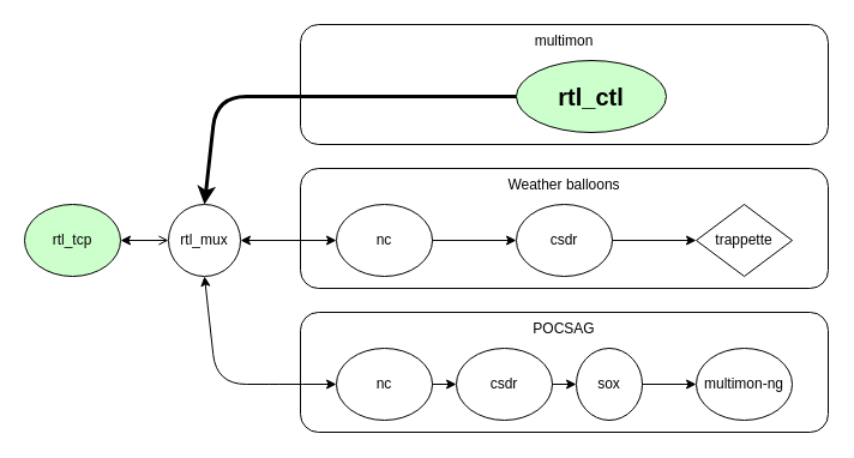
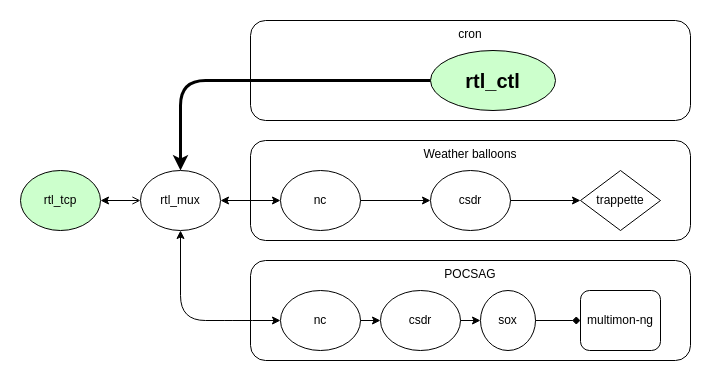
  <mxCell id="0" />
  <mxCell id="1" parent="0" />
  <mxCell id="2" value="POCSAG" style="rounded=1;whiteSpace=wrap;html=1;labelBackgroundColor=none;fillColor=#FFFFFF;verticalAlign=top;" vertex="1" parent="1"><mxGeometry x="250" y="260" width="440" height="100" as="geometry" /></mxCell>
  <mxCell id="3" value="Weather balloons" style="rounded=1;whiteSpace=wrap;html=1;labelBackgroundColor=none;fillColor=#FFFFFF;verticalAlign=top;" vertex="1" parent="1"><mxGeometry x="250" y="140" width="440" height="100" as="geometry" /></mxCell>
- <mxCell id="4" value="multimon" style="rounded=1;whiteSpace=wrap;html=1;align=center;imageVerticalAlign=top;verticalAlign=top;" vertex="1" parent="1"><mxGeometry x="250" y="20" width="440" height="100" as="geometry" /></mxCell>
+ <mxCell id="4" value="cron" style="rounded=1;whiteSpace=wrap;html=1;align=center;imageVerticalAlign=top;verticalAlign=top;" vertex="1" parent="1"><mxGeometry x="250" y="20" width="440" height="100" as="geometry" /></mxCell>
  <mxCell id="5" value="rtl_tcp" style="ellipse;whiteSpace=wrap;html=1;fillColor=#ccffcc;" vertex="1" parent="1"><mxGeometry x="20" y="170" width="80" height="60" as="geometry" /></mxCell>
- <mxCell id="6" value="rtl_mux" style="ellipse;whiteSpace=wrap;html=1;" vertex="1" parent="1"><mxGeometry x="140" y="170" width="60" height="60" as="geometry" /></mxCell>
+ <mxCell id="6" value="rtl_mux" style="ellipse;whiteSpace=wrap;html=1;" vertex="1" parent="1"><mxGeometry x="140" y="170" width="80" height="60" as="geometry" /></mxCell>
  <mxCell id="7" value="rtl_ctl" style="ellipse;whiteSpace=wrap;html=1;labelBackgroundColor=none;fillColor=#CCFFCC;fontStyle=1;fontSize=20;" vertex="1" parent="1"><mxGeometry x="430" y="50" width="125" height="60" as="geometry" /></mxCell>
  <mxCell id="8" value="nc" style="ellipse;whiteSpace=wrap;html=1;" vertex="1" parent="1"><mxGeometry x="280" y="170" width="80" height="60" as="geometry" /></mxCell>
  <mxCell id="9" value="sox" style="ellipse;whiteSpace=wrap;html=1;" vertex="1" parent="1"><mxGeometry x="480" y="290" width="55" height="60" as="geometry" /></mxCell>
  <mxCell id="10" value="csdr" style="ellipse;whiteSpace=wrap;html=1;" vertex="1" parent="1"><mxGeometry x="380" y="290" width="80" height="60" as="geometry" /></mxCell>
  <mxCell id="11" value="nc" style="ellipse;whiteSpace=wrap;html=1;" vertex="1" parent="1"><mxGeometry x="280" y="290" width="80" height="60" as="geometry" /></mxCell>
  <mxCell id="12" value="csdr" style="ellipse;whiteSpace=wrap;html=1;" vertex="1" parent="1"><mxGeometry x="430" y="170" width="80" height="60" as="geometry" /></mxCell>
- <mxCell id="13" value="multimon-ng" style="ellipse;whiteSpace=wrap;html=1;" vertex="1" parent="1"><mxGeometry x="580" y="290" width="80" height="60" as="geometry" /></mxCell>
+ <mxCell id="13" value="multimon-ng" style="whiteSpace=wrap;html=1;rounded=1;" vertex="1" parent="1"><mxGeometry x="580" y="290" width="80" height="60" as="geometry" /></mxCell>
  <mxCell id="14" value="trappette" style="rhombus;whiteSpace=wrap;html=1;" vertex="1" parent="1"><mxGeometry x="580" y="170" width="80" height="60" as="geometry" /></mxCell>
  <mxCell id="15" value="" style="endArrow=open;startArrow=classic;html=1;rounded=0;entryX=0;entryY=0.5;entryDx=0;entryDy=0;exitX=1;exitY=0.5;exitDx=0;exitDy=0;" edge="1" parent="1" source="5" target="6"><mxGeometry width="50" height="50" relative="1" as="geometry"><mxPoint x="50" y="320" as="sourcePoint" /><mxPoint x="100" y="270" as="targetPoint" /></mxGeometry></mxCell>
  <mxCell id="16" value="" style="endArrow=classic;startArrow=classic;html=1;rounded=0;entryX=0;entryY=0.5;entryDx=0;entryDy=0;exitX=1;exitY=0.5;exitDx=0;exitDy=0;" edge="1" parent="1" source="6" target="8"><mxGeometry width="50" height="50" relative="1" as="geometry"><mxPoint x="90" y="350" as="sourcePoint" /><mxPoint x="140" y="300" as="targetPoint" /></mxGeometry></mxCell>
  <mxCell id="17" value="" style="endArrow=classic;startArrow=classic;html=1;entryX=0;entryY=0.5;entryDx=0;entryDy=0;exitX=0.5;exitY=1;exitDx=0;exitDy=0;rounded=1;arcSize=50;" edge="1" parent="1" source="6" target="11"><mxGeometry width="50" height="50" relative="1" as="geometry"><mxPoint x="360" y="300" as="sourcePoint" /><mxPoint x="410" y="250" as="targetPoint" /><Array as="points"><mxPoint x="180" y="320" /><mxPoint x="230" y="320" /></Array></mxGeometry></mxCell>
  <mxCell id="18" value="" style="endArrow=classic;html=1;rounded=0;entryX=0;entryY=0.5;entryDx=0;entryDy=0;exitX=1;exitY=0.5;exitDx=0;exitDy=0;" edge="1" parent="1" source="8" target="12"><mxGeometry width="50" height="50" relative="1" as="geometry"><mxPoint x="360" y="300" as="sourcePoint" /><mxPoint x="410" y="250" as="targetPoint" /></mxGeometry></mxCell>
  <mxCell id="19" value="" style="endArrow=classic;html=1;rounded=0;fontSize=20;entryX=0;entryY=0.5;entryDx=0;entryDy=0;exitX=1;exitY=0.5;exitDx=0;exitDy=0;" edge="1" parent="1" source="12" target="14"><mxGeometry width="50" height="50" relative="1" as="geometry"><mxPoint x="360" y="300" as="sourcePoint" /><mxPoint x="410" y="250" as="targetPoint" /></mxGeometry></mxCell>
  <mxCell id="20" value="" style="endArrow=classic;html=1;rounded=0;fontSize=20;exitX=1;exitY=0.5;exitDx=0;exitDy=0;entryX=0;entryY=0.5;entryDx=0;entryDy=0;" edge="1" parent="1" source="10" target="9"><mxGeometry width="50" height="50" relative="1" as="geometry"><mxPoint x="540" y="430" as="sourcePoint" /><mxPoint x="590" y="380" as="targetPoint" /></mxGeometry></mxCell>
  <mxCell id="21" value="" style="endArrow=classic;html=1;rounded=0;fontSize=20;exitX=1;exitY=0.5;exitDx=0;exitDy=0;entryX=0;entryY=0.5;entryDx=0;entryDy=0;" edge="1" parent="1" source="11" target="10"><mxGeometry width="50" height="50" relative="1" as="geometry"><mxPoint x="410" y="510" as="sourcePoint" /><mxPoint x="460" y="460" as="targetPoint" /></mxGeometry></mxCell>
- <mxCell id="22" value="" style="endArrow=classic;html=1;rounded=0;fontSize=20;exitX=1;exitY=0.5;exitDx=0;exitDy=0;entryX=0;entryY=0.5;entryDx=0;entryDy=0;" edge="1" parent="1" source="9" target="13"><mxGeometry width="50" height="50" relative="1" as="geometry"><mxPoint x="550" y="440" as="sourcePoint" /><mxPoint x="600" y="390" as="targetPoint" /></mxGeometry></mxCell>
+ <mxCell id="22" value="" style="endArrow=diamond;html=1;rounded=0;fontSize=20;exitX=1;exitY=0.5;exitDx=0;exitDy=0;entryX=0;entryY=0.5;entryDx=0;entryDy=0;" edge="1" parent="1" source="9" target="13"><mxGeometry width="50" height="50" relative="1" as="geometry"><mxPoint x="550" y="440" as="sourcePoint" /><mxPoint x="600" y="390" as="targetPoint" /></mxGeometry></mxCell>
  <mxCell id="23" value="" style="endArrow=classic;html=1;rounded=1;strokeWidth=3;fontSize=20;exitX=0;exitY=0.5;exitDx=0;exitDy=0;entryX=0.5;entryY=0;entryDx=0;entryDy=0;arcSize=50;" edge="1" parent="1" source="7" target="6"><mxGeometry width="50" height="50" relative="1" as="geometry"><mxPoint x="360" y="200" as="sourcePoint" /><mxPoint x="180" y="60" as="targetPoint" /><Array as="points"><mxPoint x="180" y="80" /></Array></mxGeometry></mxCell>
